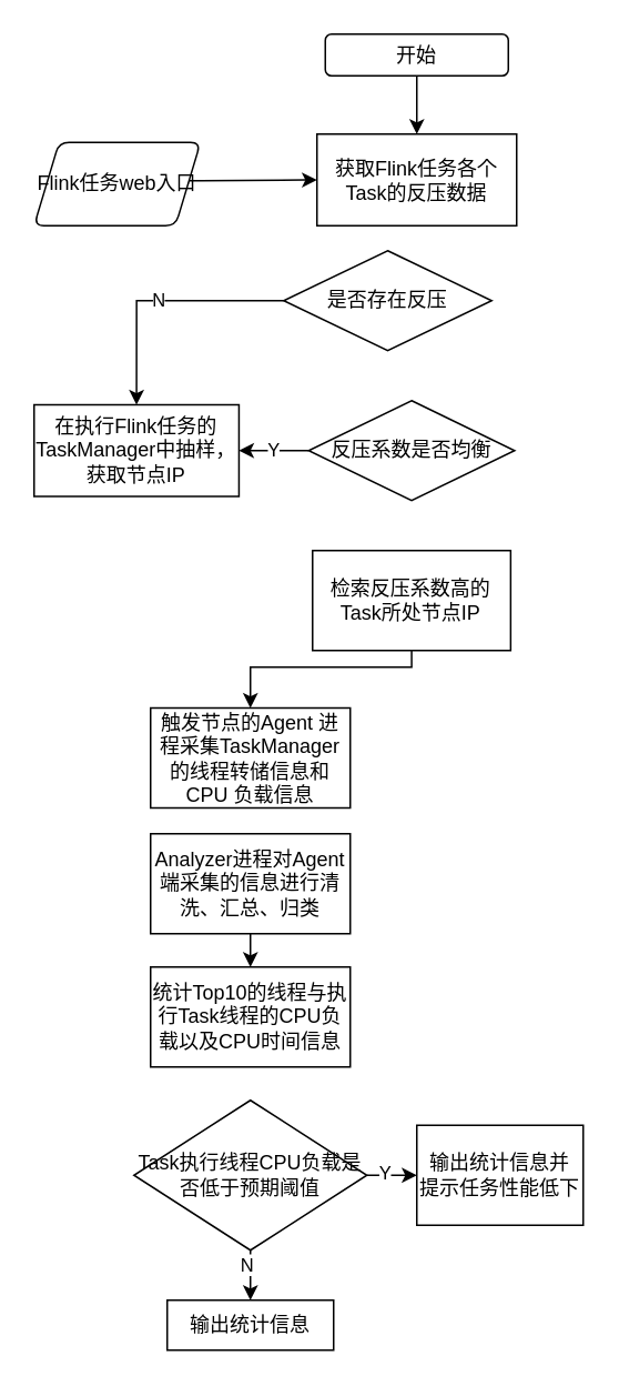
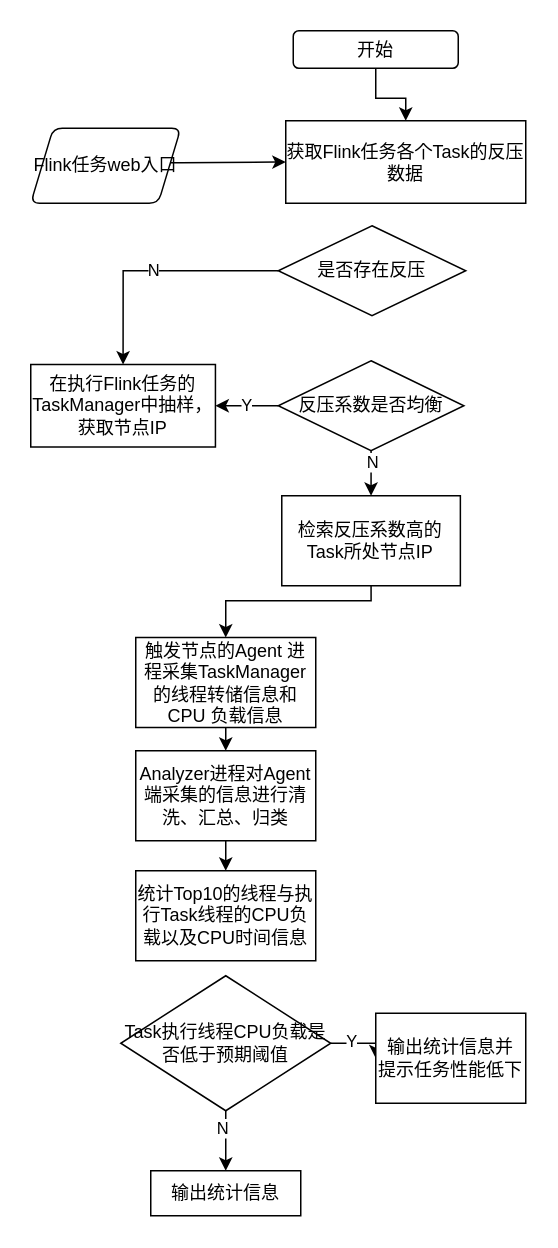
  <mxCell id="0" />
  <mxCell id="1" parent="0" />
- <mxCell id="2" value="获取Flink任务各个Task的反压数据" style="rounded=0;whiteSpace=wrap;html=1;" vertex="1" parent="1"><mxGeometry x="190" y="80" width="120" height="55" as="geometry" /></mxCell>
+ <mxCell id="2" value="获取Flink任务各个Task的反压数据" style="rounded=0;whiteSpace=wrap;html=1;" vertex="1" parent="1"><mxGeometry x="190" y="80" width="160" height="55" as="geometry" /></mxCell>
  <mxCell id="3" value="" style="edgeStyle=orthogonalEdgeStyle;rounded=0;orthogonalLoop=1;jettySize=auto;html=1;" edge="1" parent="1" source="4" target="2"><mxGeometry relative="1" as="geometry" /></mxCell>
  <mxCell id="4" value="开始" style="rounded=1;whiteSpace=wrap;html=1;" vertex="1" parent="1"><mxGeometry x="195" y="20" width="110" height="25" as="geometry" /></mxCell>
  <mxCell id="5" style="edgeStyle=orthogonalEdgeStyle;rounded=0;orthogonalLoop=1;jettySize=auto;html=1;exitX=1;exitY=0.5;exitDx=0;exitDy=0;entryX=0;entryY=0.5;entryDx=0;entryDy=0;" edge="1" parent="1" source="6" target="2"><mxGeometry relative="1" as="geometry"><Array as="points"><mxPoint x="120" y="108" /><mxPoint x="150" y="108" /></Array></mxGeometry></mxCell>
  <mxCell id="6" value="Flink任务web入口" style="shape=parallelogram;html=1;strokeWidth=1;perimeter=parallelogramPerimeter;whiteSpace=wrap;rounded=1;arcSize=12;size=0.15;" vertex="1" parent="1"><mxGeometry x="20" y="85" width="100" height="50" as="geometry" /></mxCell>
  <mxCell id="7" value="N" style="edgeStyle=orthogonalEdgeStyle;rounded=0;orthogonalLoop=1;jettySize=auto;html=1;exitX=0;exitY=0.5;exitDx=0;exitDy=0;exitPerimeter=0;entryX=0.5;entryY=0;entryDx=0;entryDy=0;" edge="1" parent="1" source="8" target="15"><mxGeometry relative="1" as="geometry"><mxPoint x="110" y="270" as="targetPoint" /></mxGeometry></mxCell>
- <mxCell id="8" value="是否存在反压" style="strokeWidth=1;html=1;shape=mxgraph.flowchart.decision;whiteSpace=wrap;" vertex="1" parent="1"><mxGeometry x="170" y="150" width="125" height="60" as="geometry" /></mxCell>
+ <mxCell id="8" value="是否存在反压" style="strokeWidth=1;html=1;shape=mxgraph.flowchart.decision;whiteSpace=wrap;" vertex="1" parent="1"><mxGeometry x="185" y="150" width="125" height="60" as="geometry" /></mxCell>
  <mxCell id="9" value="Y" style="edgeStyle=orthogonalEdgeStyle;rounded=0;orthogonalLoop=1;jettySize=auto;html=1;exitX=0;exitY=0.5;exitDx=0;exitDy=0;exitPerimeter=0;entryX=1;entryY=0.5;entryDx=0;entryDy=0;" edge="1" parent="1" source="12" target="15"><mxGeometry relative="1" as="geometry"><mxPoint x="120" y="280" as="targetPoint" /></mxGeometry></mxCell>
+ <mxCell id="10" style="edgeStyle=orthogonalEdgeStyle;rounded=0;orthogonalLoop=1;jettySize=auto;html=1;exitX=0.5;exitY=1;exitDx=0;exitDy=0;exitPerimeter=0;entryX=0.5;entryY=0;entryDx=0;entryDy=0;" edge="1" parent="1" source="12" target="14"><mxGeometry relative="1" as="geometry"><mxPoint x="247" y="340" as="targetPoint" /></mxGeometry></mxCell>
+ <mxCell id="11" value="N" style="edgeLabel;html=1;align=center;verticalAlign=middle;resizable=0;points=[];" vertex="1" connectable="0" parent="10"><mxGeometry x="-0.465" y="1" relative="1" as="geometry"><mxPoint as="offset" /></mxGeometry></mxCell>
  <mxCell id="12" value="反压系数是否均衡" style="strokeWidth=1;html=1;shape=mxgraph.flowchart.decision;whiteSpace=wrap;" vertex="1" parent="1"><mxGeometry x="185" y="240" width="123.75" height="60" as="geometry" /></mxCell>
  <mxCell id="13" style="edgeStyle=orthogonalEdgeStyle;rounded=0;orthogonalLoop=1;jettySize=auto;html=1;exitX=0.5;exitY=1;exitDx=0;exitDy=0;entryX=0.5;entryY=0;entryDx=0;entryDy=0;" edge="1" parent="1" source="14" target="17"><mxGeometry relative="1" as="geometry"><Array as="points"><mxPoint x="247" y="400" /><mxPoint x="150" y="400" /></Array></mxGeometry></mxCell>
  <mxCell id="14" value="检索反压系数高的Task所处节点IP" style="rounded=0;whiteSpace=wrap;html=1;" vertex="1" parent="1"><mxGeometry x="187.35" y="330" width="119.06" height="60" as="geometry" /></mxCell>
  <mxCell id="15" value="在执行Flink任务的TaskManager中抽样，获取节点IP" style="rounded=0;whiteSpace=wrap;html=1;" vertex="1" parent="1"><mxGeometry x="20" y="242.5" width="123.12" height="55" as="geometry" /></mxCell>
+ <mxCell id="16" style="edgeStyle=orthogonalEdgeStyle;rounded=0;orthogonalLoop=1;jettySize=auto;html=1;exitX=0.5;exitY=1;exitDx=0;exitDy=0;entryX=0.5;entryY=0;entryDx=0;entryDy=0;" edge="1" parent="1" source="17" target="19"><mxGeometry relative="1" as="geometry" /></mxCell>
  <mxCell id="17" value="触发节点的Agent 进程采集TaskManager的线程转储信息和CPU 负载信息" style="rounded=0;whiteSpace=wrap;html=1;strokeWidth=1;" vertex="1" parent="1"><mxGeometry x="90" y="424.5" width="120" height="60" as="geometry" /></mxCell>
  <mxCell id="18" style="edgeStyle=orthogonalEdgeStyle;rounded=0;orthogonalLoop=1;jettySize=auto;html=1;exitX=0.5;exitY=1;exitDx=0;exitDy=0;entryX=0.5;entryY=0;entryDx=0;entryDy=0;" edge="1" parent="1" source="19" target="20"><mxGeometry relative="1" as="geometry" /></mxCell>
  <mxCell id="19" value="Analyzer进程对Agent端采集的信息进行清洗、汇总、归类" style="rounded=0;whiteSpace=wrap;html=1;strokeWidth=1;" vertex="1" parent="1"><mxGeometry x="90" y="500" width="120" height="60" as="geometry" /></mxCell>
  <mxCell id="20" value="统计Top10的线程与执行Task线程的CPU负载以及CPU时间信息" style="rounded=0;whiteSpace=wrap;html=1;strokeWidth=1;" vertex="1" parent="1"><mxGeometry x="90" y="580" width="120" height="60" as="geometry" /></mxCell>
  <mxCell id="21" style="edgeStyle=orthogonalEdgeStyle;rounded=0;orthogonalLoop=1;jettySize=auto;html=1;exitX=1;exitY=0.5;exitDx=0;exitDy=0;entryX=0;entryY=0.5;entryDx=0;entryDy=0;" edge="1" parent="1" source="25" target="26"><mxGeometry relative="1" as="geometry" /></mxCell>
  <mxCell id="22" value="Y" style="edgeLabel;html=1;align=center;verticalAlign=middle;resizable=0;points=[];" vertex="1" connectable="0" parent="21"><mxGeometry x="-0.333" y="2" relative="1" as="geometry"><mxPoint as="offset" /></mxGeometry></mxCell>
  <mxCell id="23" style="edgeStyle=orthogonalEdgeStyle;rounded=0;orthogonalLoop=1;jettySize=auto;html=1;exitX=0.5;exitY=1;exitDx=0;exitDy=0;entryX=0.5;entryY=0;entryDx=0;entryDy=0;" edge="1" parent="1" source="25" target="27"><mxGeometry relative="1" as="geometry"><mxPoint x="150" y="800" as="targetPoint" /></mxGeometry></mxCell>
  <mxCell id="24" value="N" style="edgeLabel;html=1;align=center;verticalAlign=middle;resizable=0;points=[];" vertex="1" connectable="0" parent="23"><mxGeometry x="-0.46" y="-3" relative="1" as="geometry"><mxPoint as="offset" /></mxGeometry></mxCell>
- <mxCell id="25" value="Task执行线程CPU负载是否低于预期阈值" style="rhombus;whiteSpace=wrap;html=1;strokeWidth=1;" vertex="1" parent="1"><mxGeometry x="80" y="660" width="140" height="90" as="geometry" /></mxCell>
+ <mxCell id="25" value="Task执行线程CPU负载是否低于预期阈值" style="rhombus;whiteSpace=wrap;html=1;strokeWidth=1;" vertex="1" parent="1"><mxGeometry x="80" y="650" width="140" height="90" as="geometry" /></mxCell>
  <mxCell id="26" value="输出统计信息并&lt;br&gt;提示任务性能低下" style="rounded=0;whiteSpace=wrap;html=1;strokeWidth=1;" vertex="1" parent="1"><mxGeometry x="250" y="675" width="100" height="60" as="geometry" /></mxCell>
  <mxCell id="27" value="输出统计信息" style="rounded=0;whiteSpace=wrap;html=1;strokeWidth=1;" vertex="1" parent="1"><mxGeometry x="100" y="780" width="100" height="30" as="geometry" /></mxCell>
